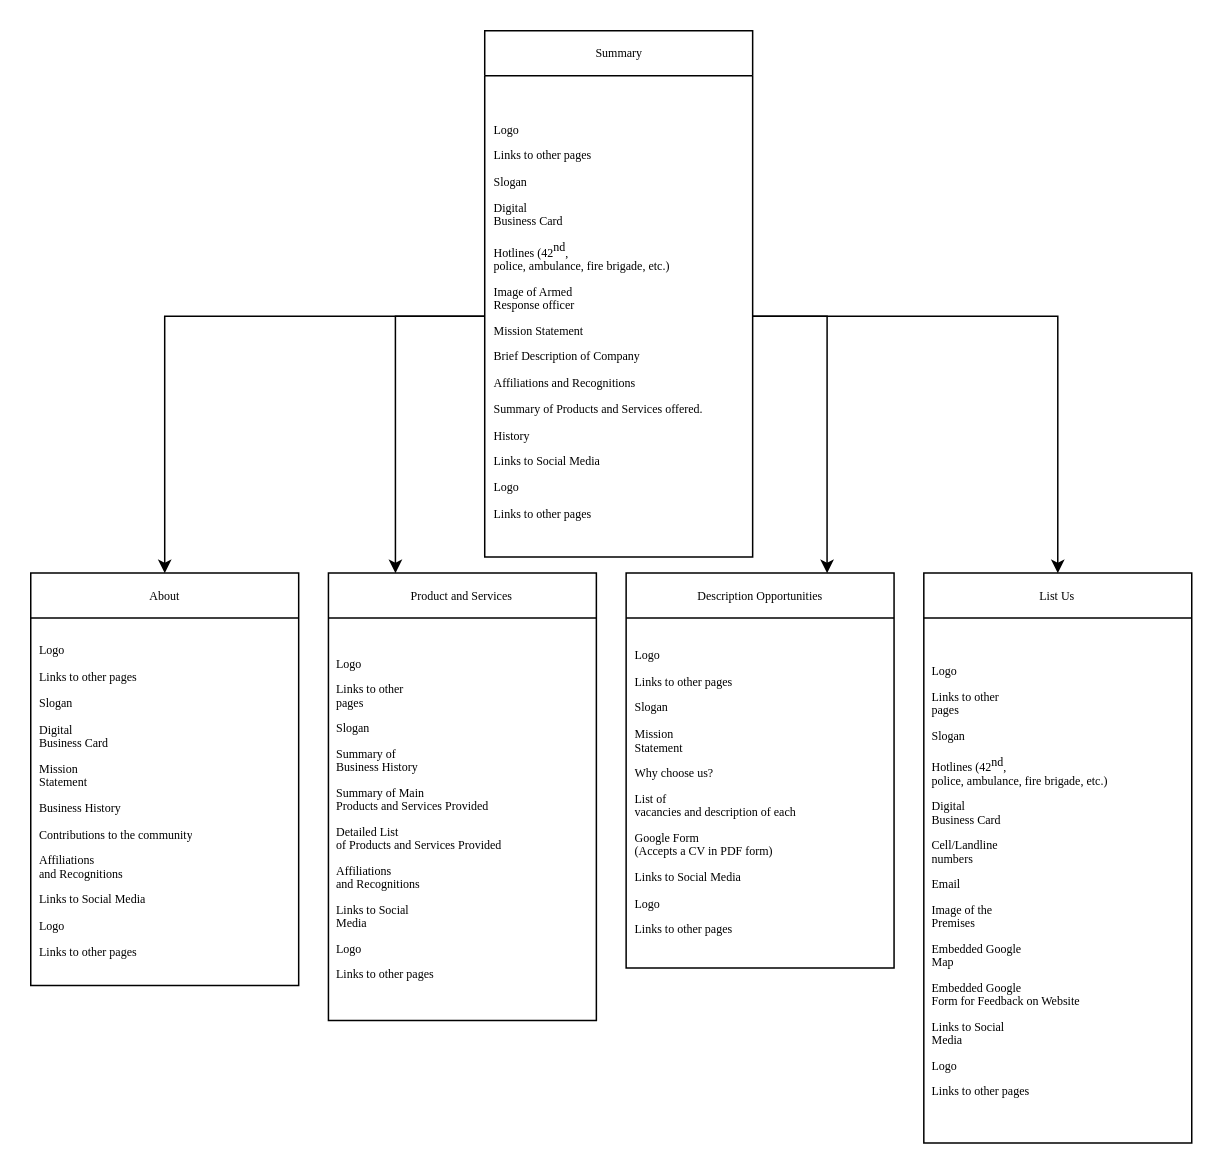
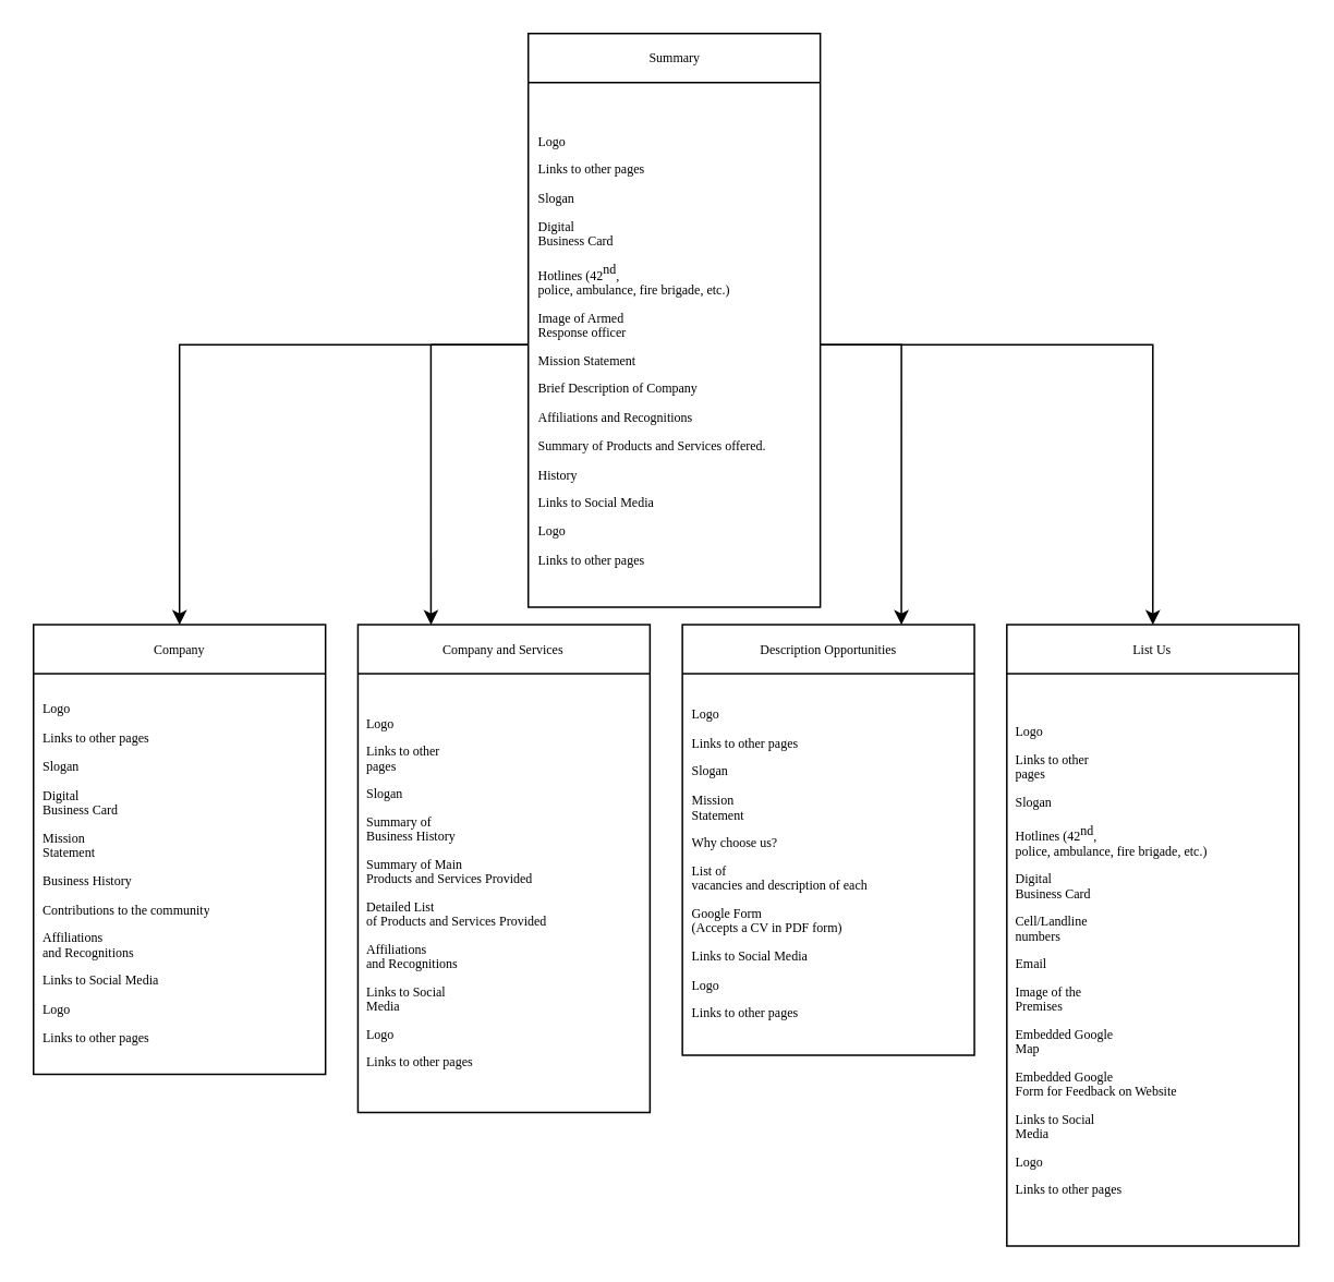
  <mxCell id="0" />
  <mxCell id="1" parent="0" />
  <mxCell id="2" value="" style="group;fontSize=8;" vertex="1" connectable="0" parent="1"><mxGeometry x="20" y="20" width="774" height="729" as="geometry" /></mxCell>
  <mxCell id="3" value="&lt;font style=&quot;font-size: 8px;&quot;&gt;Summary&lt;/font&gt;" style="swimlane;fontStyle=0;childLayout=stackLayout;horizontal=1;startSize=30;horizontalStack=0;resizeParent=1;resizeParentMax=0;resizeLast=0;collapsible=1;marginBottom=0;whiteSpace=wrap;html=1;fontFamily=Comic Sans MS;fontSize=8;" vertex="1" parent="2"><mxGeometry x="302.654" width="178.615" height="350.76" as="geometry" /></mxCell>
  <mxCell id="4" value="&lt;p class=&quot;MsoNormal&quot; style=&quot;font-size: 8px;&quot;&gt;&lt;font style=&quot;font-size: 8px;&quot;&gt;Logo&lt;/font&gt;&lt;/p&gt;&lt;p class=&quot;MsoNormal&quot; style=&quot;font-size: 8px;&quot;&gt;&lt;font style=&quot;font-size: 8px;&quot;&gt;Links to other pages&lt;/font&gt;&lt;/p&gt;&lt;p class=&quot;MsoNormal&quot; style=&quot;font-size: 8px;&quot;&gt;&lt;font style=&quot;font-size: 8px;&quot;&gt;Slogan&lt;/font&gt;&lt;/p&gt;&lt;p class=&quot;MsoNormal&quot; style=&quot;margin-bottom: 0cm; line-height: normal; font-size: 8px;&quot;&gt;&lt;font style=&quot;font-size: 8px;&quot;&gt;Digital&lt;br style=&quot;font-size: 8px;&quot;&gt;Business Card&lt;/font&gt;&lt;/p&gt;&lt;p class=&quot;MsoNormal&quot; style=&quot;margin-bottom: 0cm; line-height: normal; font-size: 8px;&quot;&gt;&lt;font style=&quot;font-size: 8px;&quot;&gt;Hotlines (42&lt;sup style=&quot;font-size: 8px;&quot;&gt;nd&lt;/sup&gt;,&lt;br style=&quot;font-size: 8px;&quot;&gt;police, ambulance, fire brigade, etc.)&lt;/font&gt;&lt;/p&gt;&lt;p class=&quot;MsoNormal&quot; style=&quot;margin-bottom: 0cm; line-height: normal; font-size: 8px;&quot;&gt;&lt;font style=&quot;font-size: 8px;&quot;&gt;Image of Armed&lt;br style=&quot;font-size: 8px;&quot;&gt;Response officer&lt;/font&gt;&lt;/p&gt;&lt;p class=&quot;MsoNormal&quot; style=&quot;margin-bottom: 0cm; line-height: normal; font-size: 8px;&quot;&gt;&lt;font style=&quot;font-size: 8px;&quot;&gt;Mission Statement&lt;/font&gt;&lt;/p&gt;&lt;p class=&quot;MsoNormal&quot; style=&quot;font-size: 8px;&quot;&gt;&lt;font style=&quot;font-size: 8px;&quot;&gt;Brief Description of Company&lt;/font&gt;&lt;/p&gt;&lt;p class=&quot;MsoNormal&quot; style=&quot;font-size: 8px;&quot;&gt;&lt;font style=&quot;font-size: 8px;&quot;&gt;Affiliations and Recognitions&lt;/font&gt;&lt;/p&gt;&lt;p class=&quot;MsoNormal&quot; style=&quot;font-size: 8px;&quot;&gt;&lt;font style=&quot;font-size: 8px;&quot;&gt;Summary of Products and Services offered.&lt;/font&gt;&lt;/p&gt;&lt;p class=&quot;MsoNormal&quot; style=&quot;margin-bottom: 0cm; line-height: normal; font-size: 8px;&quot;&gt;&lt;font style=&quot;font-size: 8px;&quot;&gt;History&lt;/font&gt;&lt;/p&gt;&lt;p class=&quot;MsoNormal&quot; style=&quot;font-size: 8px;&quot;&gt;&lt;font style=&quot;font-size: 8px;&quot;&gt;Links to Social Media&lt;/font&gt;&lt;/p&gt;&lt;p class=&quot;MsoNormal&quot; style=&quot;font-size: 8px;&quot;&gt;&lt;font style=&quot;font-size: 8px;&quot;&gt;Logo&lt;/font&gt;&lt;/p&gt;&lt;span style=&quot;line-height: 107%; font-size: 8px;&quot;&gt;&lt;font style=&quot;font-size: 8px;&quot;&gt;Links to other pages&lt;/font&gt;&lt;/span&gt;" style="text;strokeColor=none;fillColor=none;align=left;verticalAlign=middle;spacingLeft=4;spacingRight=4;overflow=hidden;points=[[0,0.5],[1,0.5]];portConstraint=eastwest;rotatable=0;whiteSpace=wrap;html=1;fontFamily=Comic Sans MS;fontSize=8;" vertex="1" parent="3"><mxGeometry y="30" width="178.615" height="320.76" as="geometry" /></mxCell>
- <mxCell id="5" value="&lt;font style=&quot;font-size: 8px;&quot;&gt;About&lt;/font&gt;" style="swimlane;fontStyle=0;childLayout=stackLayout;horizontal=1;startSize=30;horizontalStack=0;resizeParent=1;resizeParentMax=0;resizeLast=0;collapsible=1;marginBottom=0;whiteSpace=wrap;html=1;fontFamily=Comic Sans MS;fontSize=8;" vertex="1" parent="2"><mxGeometry y="361.584" width="178.615" height="274.944" as="geometry" /></mxCell>
+ <mxCell id="5" value="&lt;font style=&quot;font-size: 8px;&quot;&gt;Company&lt;/font&gt;" style="swimlane;fontStyle=0;childLayout=stackLayout;horizontal=1;startSize=30;horizontalStack=0;resizeParent=1;resizeParentMax=0;resizeLast=0;collapsible=1;marginBottom=0;whiteSpace=wrap;html=1;fontFamily=Comic Sans MS;fontSize=8;" vertex="1" parent="2"><mxGeometry y="361.584" width="178.615" height="274.944" as="geometry" /></mxCell>
  <mxCell id="6" value="&lt;p class=&quot;MsoNormal&quot; style=&quot;font-size: 8px;&quot;&gt;&lt;font style=&quot;font-size: 8px;&quot;&gt;Logo&lt;/font&gt;&lt;/p&gt;&lt;p class=&quot;MsoNormal&quot; style=&quot;font-size: 8px;&quot;&gt;&lt;font style=&quot;font-size: 8px;&quot;&gt;Links to other pages&lt;/font&gt;&lt;/p&gt;&lt;p class=&quot;MsoNormal&quot; style=&quot;font-size: 8px;&quot;&gt;&lt;font style=&quot;font-size: 8px;&quot;&gt;Slogan&lt;/font&gt;&lt;/p&gt;&lt;p class=&quot;MsoNormal&quot; style=&quot;margin-bottom: 0cm; line-height: normal; font-size: 8px;&quot;&gt;&lt;font style=&quot;font-size: 8px;&quot;&gt;Digital&lt;br style=&quot;font-size: 8px;&quot;&gt;Business Card&lt;/font&gt;&lt;/p&gt;&lt;p class=&quot;MsoNormal&quot; style=&quot;margin-bottom: 0cm; line-height: normal; font-size: 8px;&quot;&gt;&lt;font style=&quot;font-size: 8px;&quot;&gt;Mission&lt;br style=&quot;font-size: 8px;&quot;&gt;Statement&lt;/font&gt;&lt;/p&gt;&lt;p class=&quot;MsoNormal&quot; style=&quot;font-size: 8px;&quot;&gt;&lt;font style=&quot;font-size: 8px;&quot;&gt;Business History&lt;/font&gt;&lt;/p&gt;&lt;p class=&quot;MsoNormal&quot; style=&quot;font-size: 8px;&quot;&gt;&lt;font style=&quot;font-size: 8px;&quot;&gt;Contributions to the community&lt;/font&gt;&lt;/p&gt;&lt;p class=&quot;MsoNormal&quot; style=&quot;margin-bottom: 0cm; line-height: normal; font-size: 8px;&quot;&gt;&lt;font style=&quot;font-size: 8px;&quot;&gt;Affiliations&lt;br style=&quot;font-size: 8px;&quot;&gt;and Recognitions&lt;/font&gt;&lt;/p&gt;&lt;p class=&quot;MsoNormal&quot; style=&quot;font-size: 8px;&quot;&gt;&lt;font style=&quot;font-size: 8px;&quot;&gt;Links to Social Media&lt;/font&gt;&lt;/p&gt;&lt;p class=&quot;MsoNormal&quot; style=&quot;font-size: 8px;&quot;&gt;&lt;font style=&quot;font-size: 8px;&quot;&gt;Logo&lt;/font&gt;&lt;/p&gt;&lt;p class=&quot;MsoNormal&quot; style=&quot;font-size: 8px;&quot;&gt;&lt;font style=&quot;font-size: 8px;&quot;&gt;&lt;span style=&quot;line-height: 107%; font-size: 8px;&quot;&gt;Links to other pages&lt;/span&gt;&lt;/font&gt;&lt;br style=&quot;font-size: 8px;&quot;&gt;&lt;/p&gt;" style="text;strokeColor=none;fillColor=none;align=left;verticalAlign=middle;spacingLeft=4;spacingRight=4;overflow=hidden;points=[[0,0.5],[1,0.5]];portConstraint=eastwest;rotatable=0;whiteSpace=wrap;html=1;fontFamily=Comic Sans MS;fontSize=8;" vertex="1" parent="5"><mxGeometry y="30" width="178.615" height="244.944" as="geometry" /></mxCell>
- <mxCell id="7" value="&lt;font style=&quot;font-size: 8px;&quot;&gt;Product and Services&lt;/font&gt;" style="swimlane;fontStyle=0;childLayout=stackLayout;horizontal=1;startSize=30;horizontalStack=0;resizeParent=1;resizeParentMax=0;resizeLast=0;collapsible=1;marginBottom=0;whiteSpace=wrap;html=1;fontFamily=Comic Sans MS;fontSize=8;" vertex="1" parent="2"><mxGeometry x="198.462" y="361.584" width="178.615" height="298.272" as="geometry" /></mxCell>
+ <mxCell id="7" value="&lt;font style=&quot;font-size: 8px;&quot;&gt;Company and Services&lt;/font&gt;" style="swimlane;fontStyle=0;childLayout=stackLayout;horizontal=1;startSize=30;horizontalStack=0;resizeParent=1;resizeParentMax=0;resizeLast=0;collapsible=1;marginBottom=0;whiteSpace=wrap;html=1;fontFamily=Comic Sans MS;fontSize=8;" vertex="1" parent="2"><mxGeometry x="198.462" y="361.584" width="178.615" height="298.272" as="geometry" /></mxCell>
  <mxCell id="8" value="&lt;p class=&quot;MsoNormal&quot; style=&quot;margin-bottom: 0cm; line-height: normal; font-size: 8px;&quot;&gt;&lt;font style=&quot;font-size: 8px;&quot;&gt;Logo&lt;/font&gt;&lt;/p&gt;&lt;p class=&quot;MsoNormal&quot; style=&quot;margin-bottom: 0cm; line-height: normal; font-size: 8px;&quot;&gt;&lt;font style=&quot;font-size: 8px;&quot;&gt;Links to other&lt;br style=&quot;font-size: 8px;&quot;&gt;pages&lt;/font&gt;&lt;/p&gt;&lt;p class=&quot;MsoNormal&quot; style=&quot;margin-bottom: 0cm; line-height: normal; font-size: 8px;&quot;&gt;&lt;font style=&quot;font-size: 8px;&quot;&gt;Slogan&lt;/font&gt;&lt;/p&gt;&lt;p class=&quot;MsoNormal&quot; style=&quot;margin-bottom: 0cm; line-height: normal; font-size: 8px;&quot;&gt;&lt;font style=&quot;font-size: 8px;&quot;&gt;Summary of&lt;br style=&quot;font-size: 8px;&quot;&gt;Business History&lt;/font&gt;&lt;/p&gt;&lt;p class=&quot;MsoNormal&quot; style=&quot;margin-bottom: 0cm; line-height: normal; font-size: 8px;&quot;&gt;&lt;font style=&quot;font-size: 8px;&quot;&gt;Summary of Main&lt;br style=&quot;font-size: 8px;&quot;&gt;Products and Services Provided&lt;/font&gt;&lt;/p&gt;&lt;p class=&quot;MsoNormal&quot; style=&quot;margin-bottom: 0cm; line-height: normal; font-size: 8px;&quot;&gt;&lt;font style=&quot;font-size: 8px;&quot;&gt;Detailed List&lt;br style=&quot;font-size: 8px;&quot;&gt;of Products and Services Provided&lt;/font&gt;&lt;/p&gt;&lt;p class=&quot;MsoNormal&quot; style=&quot;margin-bottom: 0cm; line-height: normal; font-size: 8px;&quot;&gt;&lt;font style=&quot;font-size: 8px;&quot;&gt;Affiliations&lt;br style=&quot;font-size: 8px;&quot;&gt;and Recognitions&lt;/font&gt;&lt;/p&gt;&lt;p class=&quot;MsoNormal&quot; style=&quot;margin-bottom: 0cm; line-height: normal; font-size: 8px;&quot;&gt;&lt;font style=&quot;font-size: 8px;&quot;&gt;Links to Social&lt;br style=&quot;font-size: 8px;&quot;&gt;Media&lt;/font&gt;&lt;/p&gt;&lt;p class=&quot;MsoNormal&quot; style=&quot;margin-bottom: 0cm; line-height: normal; font-size: 8px;&quot;&gt;&lt;font style=&quot;font-size: 8px;&quot;&gt;Logo&lt;/font&gt;&lt;/p&gt;&lt;p class=&quot;MsoNormal&quot; style=&quot;font-size: 8px;&quot;&gt;&lt;span style=&quot;line-height: 107%; font-size: 8px;&quot;&gt;&lt;font style=&quot;font-size: 8px;&quot;&gt;Links to other pages&lt;/font&gt;&lt;/span&gt;&lt;br style=&quot;font-size: 8px;&quot;&gt;&lt;/p&gt;" style="text;strokeColor=none;fillColor=none;align=left;verticalAlign=middle;spacingLeft=4;spacingRight=4;overflow=hidden;points=[[0,0.5],[1,0.5]];portConstraint=eastwest;rotatable=0;whiteSpace=wrap;html=1;fontFamily=Comic Sans MS;fontSize=8;" vertex="1" parent="7"><mxGeometry y="30" width="178.615" height="268.272" as="geometry" /></mxCell>
  <mxCell id="9" value="Description Opportunities" style="swimlane;fontStyle=0;childLayout=stackLayout;horizontal=1;startSize=30;horizontalStack=0;resizeParent=1;resizeParentMax=0;resizeLast=0;collapsible=1;marginBottom=0;whiteSpace=wrap;html=1;fontFamily=Comic Sans MS;fontSize=8;" vertex="1" parent="2"><mxGeometry x="396.923" y="361.584" width="178.615" height="263.28" as="geometry" /></mxCell>
  <mxCell id="10" value="&lt;p class=&quot;MsoNormal&quot; style=&quot;font-size: 8px;&quot;&gt;&lt;font style=&quot;font-size: 8px;&quot;&gt;Logo&lt;/font&gt;&lt;/p&gt;&lt;p class=&quot;MsoNormal&quot; style=&quot;font-size: 8px;&quot;&gt;&lt;font style=&quot;font-size: 8px;&quot;&gt;Links to other pages&lt;/font&gt;&lt;/p&gt;&lt;p class=&quot;MsoNormal&quot; style=&quot;font-size: 8px;&quot;&gt;&lt;font style=&quot;font-size: 8px;&quot;&gt;Slogan&lt;/font&gt;&lt;/p&gt;&lt;p class=&quot;MsoNormal&quot; style=&quot;margin-bottom: 0cm; line-height: normal; font-size: 8px;&quot;&gt;&lt;font style=&quot;font-size: 8px;&quot;&gt;Mission&lt;br style=&quot;font-size: 8px;&quot;&gt;Statement&lt;/font&gt;&lt;/p&gt;&lt;p class=&quot;MsoNormal&quot; style=&quot;margin-bottom: 0cm; line-height: normal; font-size: 8px;&quot;&gt;&lt;font style=&quot;font-size: 8px;&quot;&gt;Why choose us?&lt;/font&gt;&lt;/p&gt;&lt;p class=&quot;MsoNormal&quot; style=&quot;margin-bottom: 0cm; line-height: normal; font-size: 8px;&quot;&gt;&lt;font style=&quot;font-size: 8px;&quot;&gt;List of&lt;br style=&quot;font-size: 8px;&quot;&gt;vacancies and description of each&lt;/font&gt;&lt;/p&gt;&lt;p class=&quot;MsoNormal&quot; style=&quot;margin-bottom: 0cm; line-height: normal; font-size: 8px;&quot;&gt;&lt;font style=&quot;font-size: 8px;&quot;&gt;Google Form&lt;br style=&quot;font-size: 8px;&quot;&gt;(Accepts a CV in PDF form)&lt;/font&gt;&lt;/p&gt;&lt;p class=&quot;MsoNormal&quot; style=&quot;font-size: 8px;&quot;&gt;&lt;font style=&quot;font-size: 8px;&quot;&gt;Links to Social Media&lt;/font&gt;&lt;/p&gt;&lt;p class=&quot;MsoNormal&quot; style=&quot;font-size: 8px;&quot;&gt;&lt;font style=&quot;font-size: 8px;&quot;&gt;Logo&lt;/font&gt;&lt;/p&gt;&lt;p class=&quot;MsoNormal&quot; style=&quot;font-size: 8px;&quot;&gt;&lt;span style=&quot;line-height: 107%; font-size: 8px;&quot;&gt;&lt;font style=&quot;font-size: 8px;&quot;&gt;Links to other pages&lt;/font&gt;&lt;/span&gt;&lt;br style=&quot;font-size: 8px;&quot;&gt;&lt;/p&gt;" style="text;strokeColor=none;fillColor=none;align=left;verticalAlign=middle;spacingLeft=4;spacingRight=4;overflow=hidden;points=[[0,0.5],[1,0.5]];portConstraint=eastwest;rotatable=0;whiteSpace=wrap;html=1;fontFamily=Comic Sans MS;fontSize=8;" vertex="1" parent="9"><mxGeometry y="30" width="178.615" height="233.28" as="geometry" /></mxCell>
  <mxCell id="11" value="&lt;font style=&quot;font-size: 8px;&quot;&gt;List Us&lt;/font&gt;" style="swimlane;fontStyle=0;childLayout=stackLayout;horizontal=1;startSize=30;horizontalStack=0;resizeParent=1;resizeParentMax=0;resizeLast=0;collapsible=1;marginBottom=0;whiteSpace=wrap;html=1;fontFamily=Comic Sans MS;fontSize=8;" vertex="1" parent="2"><mxGeometry x="595.385" y="361.584" width="178.615" height="379.92" as="geometry" /></mxCell>
  <mxCell id="12" value="&lt;p style=&quot;margin-bottom: 0cm; line-height: normal; font-size: 8px;&quot; class=&quot;MsoNormal&quot;&gt;&lt;font style=&quot;font-size: 8px;&quot; face=&quot;Comic Sans MS&quot;&gt;Logo&lt;/font&gt;&lt;/p&gt;&lt;p style=&quot;margin-bottom: 0cm; line-height: normal; font-size: 8px;&quot; class=&quot;MsoNormal&quot;&gt;&lt;font style=&quot;font-size: 8px;&quot; face=&quot;-ztvD47MQVIBkN0JfiYl&quot;&gt;Links to other&lt;br style=&quot;font-size: 8px;&quot;&gt;pages&lt;/font&gt;&lt;/p&gt;&lt;p style=&quot;margin-bottom: 0cm; line-height: normal; font-size: 8px;&quot; class=&quot;MsoNormal&quot;&gt;&lt;font style=&quot;font-size: 8px;&quot; face=&quot;-ztvD47MQVIBkN0JfiYl&quot;&gt;Slogan&lt;/font&gt;&lt;/p&gt;&lt;p style=&quot;margin-bottom: 0cm; line-height: normal; font-size: 8px;&quot; class=&quot;MsoNormal&quot;&gt;&lt;font style=&quot;font-size: 8px;&quot; face=&quot;-ztvD47MQVIBkN0JfiYl&quot;&gt;Hotlines (42&lt;sup style=&quot;font-size: 8px;&quot;&gt;nd&lt;/sup&gt;,&lt;br style=&quot;font-size: 8px;&quot;&gt;police, ambulance, fire brigade, etc.)&lt;/font&gt;&lt;/p&gt;&lt;p style=&quot;margin-bottom: 0cm; line-height: normal; font-size: 8px;&quot; class=&quot;MsoNormal&quot;&gt;&lt;font style=&quot;font-size: 8px;&quot; face=&quot;-ztvD47MQVIBkN0JfiYl&quot;&gt;Digital&lt;br style=&quot;font-size: 8px;&quot;&gt;Business Card&lt;/font&gt;&lt;/p&gt;&lt;p style=&quot;margin-bottom: 0cm; line-height: normal; font-size: 8px;&quot; class=&quot;MsoNormal&quot;&gt;&lt;font style=&quot;font-size: 8px;&quot; face=&quot;-ztvD47MQVIBkN0JfiYl&quot;&gt;Cell/Landline&lt;br style=&quot;font-size: 8px;&quot;&gt;numbers&lt;/font&gt;&lt;/p&gt;&lt;p style=&quot;margin-bottom: 0cm; line-height: normal; font-size: 8px;&quot; class=&quot;MsoNormal&quot;&gt;&lt;font style=&quot;font-size: 8px;&quot; face=&quot;-ztvD47MQVIBkN0JfiYl&quot;&gt;Email&lt;/font&gt;&lt;/p&gt;&lt;p style=&quot;margin-bottom: 0cm; line-height: normal; font-size: 8px;&quot; class=&quot;MsoNormal&quot;&gt;&lt;font style=&quot;font-size: 8px;&quot; face=&quot;-ztvD47MQVIBkN0JfiYl&quot;&gt;Image of the&lt;br style=&quot;font-size: 8px;&quot;&gt;Premises&lt;/font&gt;&lt;/p&gt;&lt;p style=&quot;margin-bottom: 0cm; line-height: normal; font-size: 8px;&quot; class=&quot;MsoNormal&quot;&gt;&lt;font style=&quot;font-size: 8px;&quot; face=&quot;-ztvD47MQVIBkN0JfiYl&quot;&gt;Embedded Google&lt;br style=&quot;font-size: 8px;&quot;&gt;Map&lt;/font&gt;&lt;/p&gt;&lt;p style=&quot;margin-bottom: 0cm; line-height: normal; font-size: 8px;&quot; class=&quot;MsoNormal&quot;&gt;&lt;font style=&quot;font-size: 8px;&quot; face=&quot;-ztvD47MQVIBkN0JfiYl&quot;&gt;Embedded Google&lt;br style=&quot;font-size: 8px;&quot;&gt;Form for Feedback on Website&lt;/font&gt;&lt;/p&gt;&lt;p style=&quot;margin-bottom: 0cm; line-height: normal; font-size: 8px;&quot; class=&quot;MsoNormal&quot;&gt;&lt;font style=&quot;font-size: 8px;&quot; face=&quot;-ztvD47MQVIBkN0JfiYl&quot;&gt;Links to Social&lt;br style=&quot;font-size: 8px;&quot;&gt;Media&lt;/font&gt;&lt;/p&gt;&lt;p style=&quot;margin-bottom: 0cm; line-height: normal; font-size: 8px;&quot; class=&quot;MsoNormal&quot;&gt;&lt;font style=&quot;font-size: 8px;&quot; face=&quot;-ztvD47MQVIBkN0JfiYl&quot;&gt;Logo&lt;/font&gt;&lt;/p&gt;&lt;p class=&quot;MsoNormal&quot; style=&quot;font-size: 8px;&quot;&gt;&lt;span style=&quot;line-height: 107%; font-size: 8px;&quot;&gt;&lt;font style=&quot;font-size: 8px;&quot; face=&quot;-ztvD47MQVIBkN0JfiYl&quot;&gt;Links to other pages&lt;/font&gt;&lt;/span&gt;&lt;br style=&quot;font-size: 8px;&quot;&gt;&lt;/p&gt;" style="text;strokeColor=none;fillColor=none;align=left;verticalAlign=middle;spacingLeft=4;spacingRight=4;overflow=hidden;points=[[0,0.5],[1,0.5]];portConstraint=eastwest;rotatable=0;whiteSpace=wrap;html=1;fontFamily=Comic Sans MS;fontSize=8;" vertex="1" parent="11"><mxGeometry y="30" width="178.615" height="349.92" as="geometry" /></mxCell>
  <mxCell id="13" style="edgeStyle=orthogonalEdgeStyle;rounded=0;orthogonalLoop=1;jettySize=auto;html=1;exitX=1;exitY=0.5;exitDx=0;exitDy=0;entryX=0.5;entryY=0;entryDx=0;entryDy=0;fontSize=8;" edge="1" parent="2" source="4" target="11"><mxGeometry relative="1" as="geometry" /></mxCell>
  <mxCell id="14" style="edgeStyle=orthogonalEdgeStyle;rounded=0;orthogonalLoop=1;jettySize=auto;html=1;exitX=1;exitY=0.5;exitDx=0;exitDy=0;entryX=0.75;entryY=0;entryDx=0;entryDy=0;fontSize=8;" edge="1" parent="2" source="4" target="9"><mxGeometry relative="1" as="geometry" /></mxCell>
  <mxCell id="15" style="edgeStyle=orthogonalEdgeStyle;rounded=0;orthogonalLoop=1;jettySize=auto;html=1;exitX=0;exitY=0.5;exitDx=0;exitDy=0;entryX=0.5;entryY=0;entryDx=0;entryDy=0;fontSize=8;" edge="1" parent="2" source="4" target="5"><mxGeometry relative="1" as="geometry" /></mxCell>
  <mxCell id="16" style="edgeStyle=orthogonalEdgeStyle;rounded=0;orthogonalLoop=1;jettySize=auto;html=1;exitX=0;exitY=0.5;exitDx=0;exitDy=0;entryX=0.25;entryY=0;entryDx=0;entryDy=0;fontSize=8;" edge="1" parent="2" source="4" target="7"><mxGeometry relative="1" as="geometry" /></mxCell>
